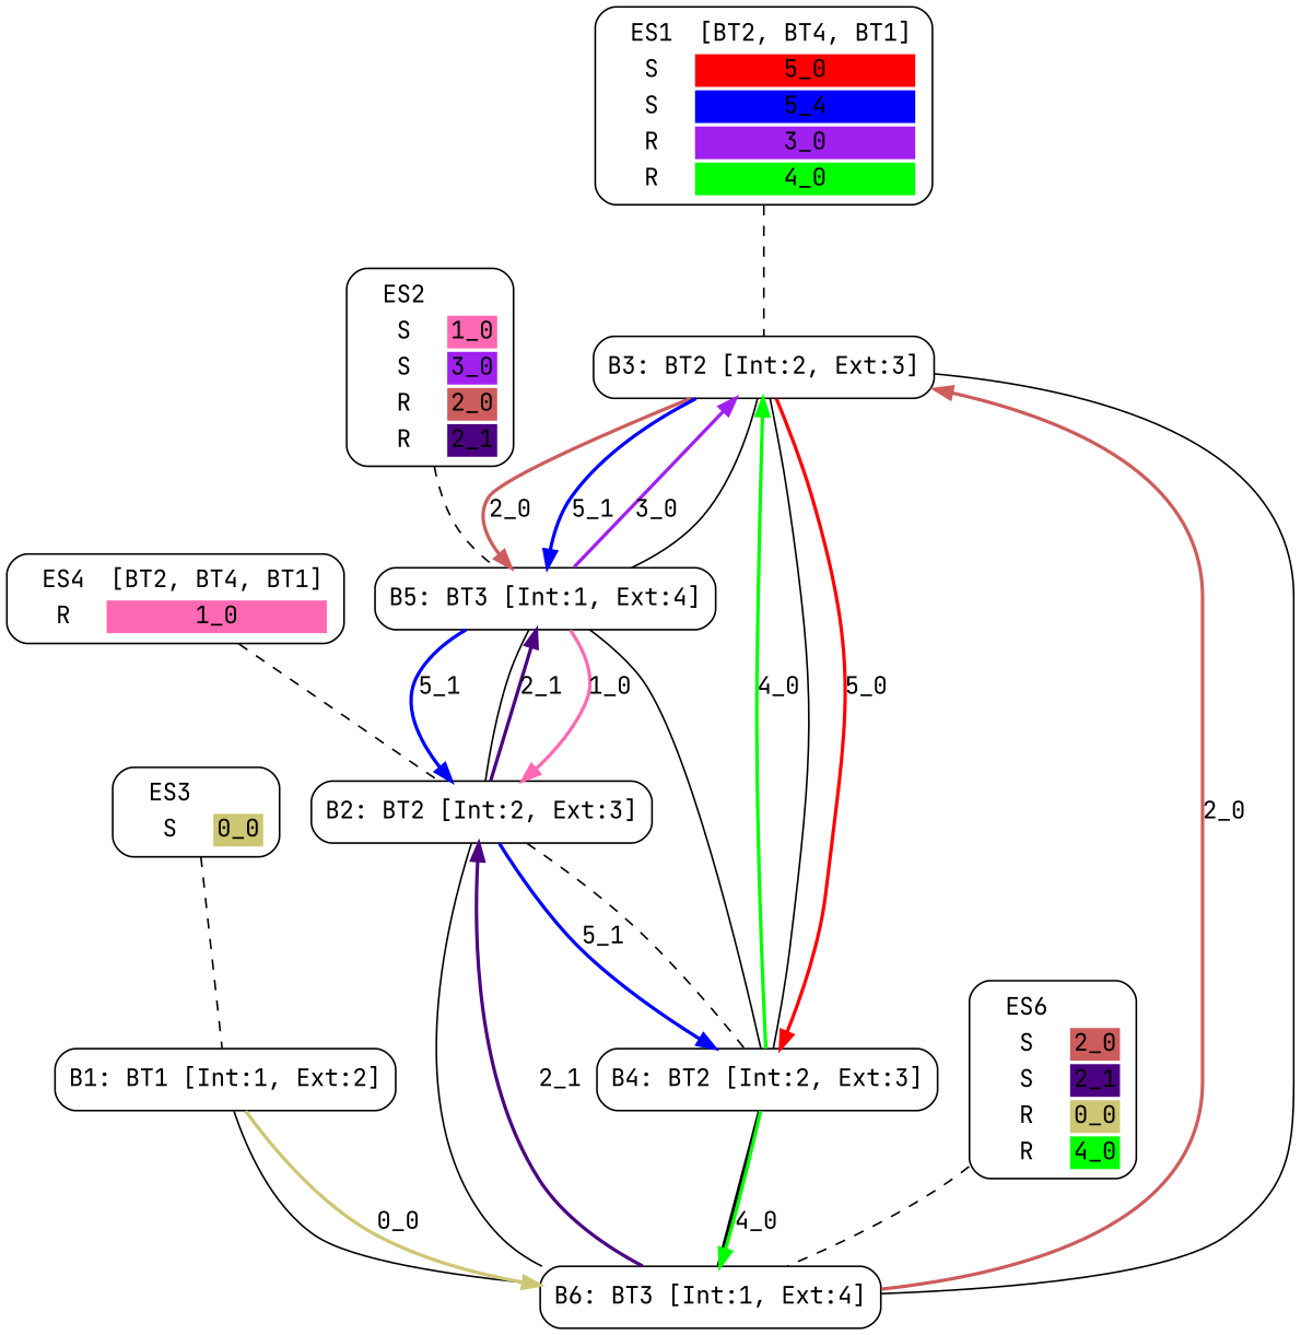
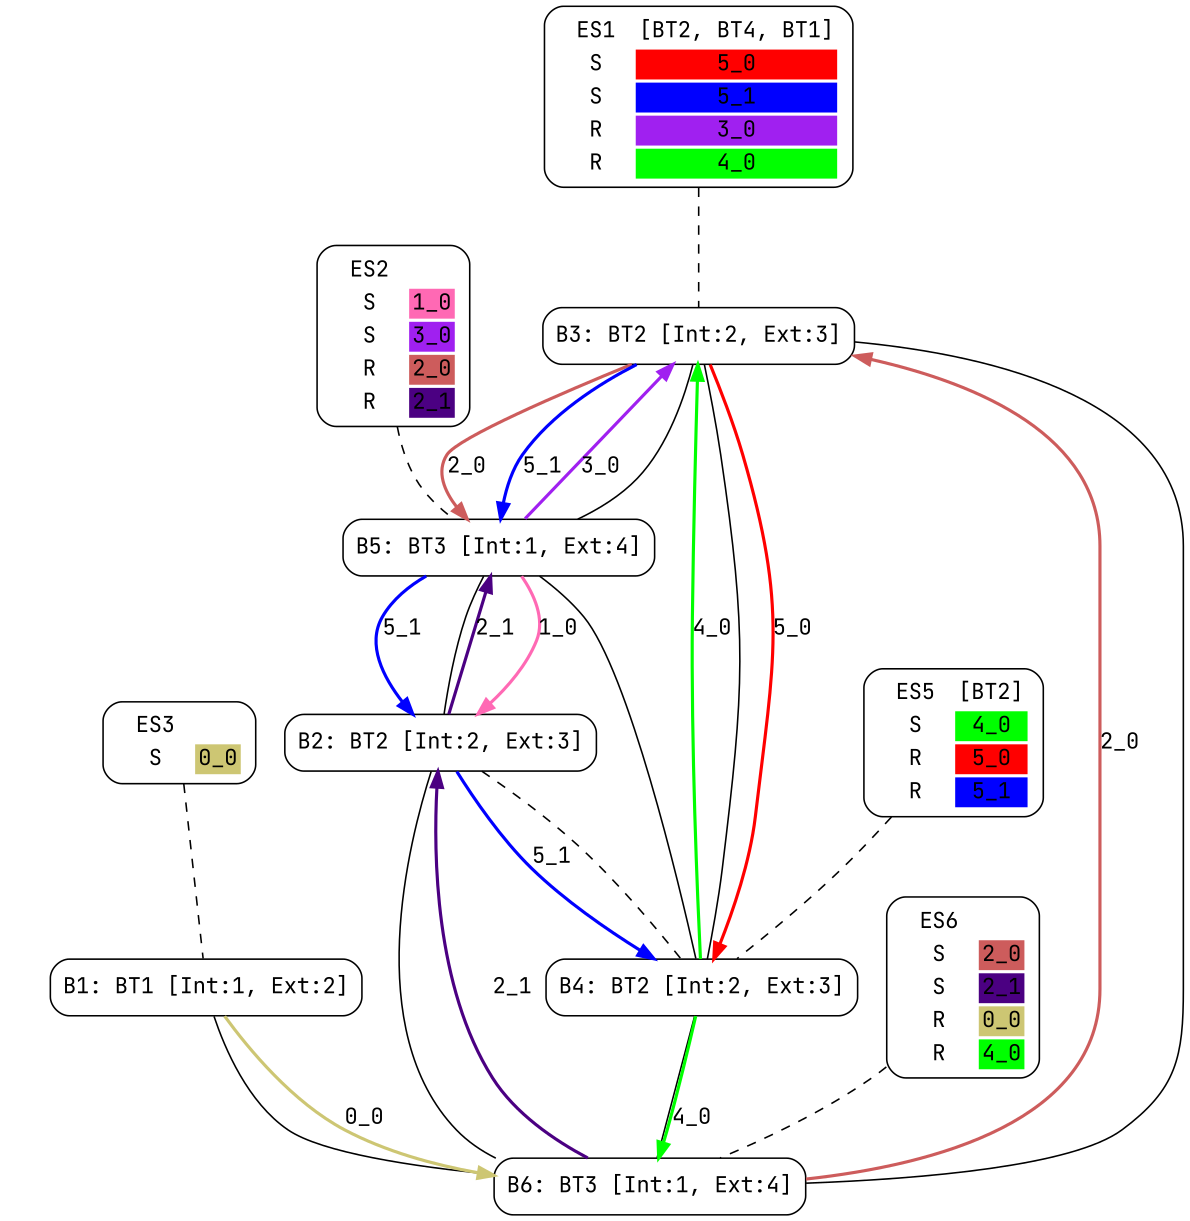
  digraph {
    fontname="JetBrains Mono"
    node [shape=box style=rounded fontname="JetBrains Mono"]
    edge [arrowhead=none style=bold fontname="JetBrains Mono"]
-   n1 [label=<<TABLE  BORDER="0"><TR> <TD ALIGN="CENTER" BORDER="0"> ES1 </TD> <TD>[BT2, BT4, BT1]</TD> </TR><TR><TD>S</TD><TD BGCOLOR="red">5_0</TD></TR> <TR><TD>S</TD><TD BGCOLOR="blue">5_4</TD></TR> <TR><TD>R</TD><TD BGCOLOR="purple">3_0</TD></TR> <TR><TD>R</TD><TD BGCOLOR="green">4_0</TD></TR> </TABLE>>]
+   n1 [label=<<TABLE  BORDER="0"><TR> <TD ALIGN="CENTER" BORDER="0"> ES1 </TD> <TD>[BT2, BT4, BT1]</TD> </TR><TR><TD>S</TD><TD BGCOLOR="red">5_0</TD></TR> <TR><TD>S</TD><TD BGCOLOR="blue">5_1</TD></TR> <TR><TD>R</TD><TD BGCOLOR="purple">3_0</TD></TR> <TR><TD>R</TD><TD BGCOLOR="green">4_0</TD></TR> </TABLE>>]
    n2 [label="B3: BT2 [Int:2, Ext:3]"]
    n3 [label=<<TABLE  BORDER="0"><TR> <TD ALIGN="CENTER" BORDER="0"> ES2 </TD>  </TR><TR><TD>S</TD><TD BGCOLOR="hotpink">1_0</TD></TR> <TR><TD>S</TD><TD BGCOLOR="purple">3_0</TD></TR> <TR><TD>R</TD><TD BGCOLOR="indianred">2_0</TD></TR> <TR><TD>R</TD><TD BGCOLOR="indigo">2_1</TD></TR> </TABLE>>]
    n4 [label="B5: BT3 [Int:1, Ext:4]"]
    n5 [label=<<TABLE  BORDER="0"><TR> <TD ALIGN="CENTER" BORDER="0"> ES3 </TD>  </TR><TR><TD>S</TD><TD BGCOLOR="khaki3">0_0</TD></TR> </TABLE>>]
    n6 [label="B1: BT1 [Int:1, Ext:2]"]
-   n7 [label=<<TABLE  BORDER="0"><TR> <TD ALIGN="CENTER" BORDER="0"> ES4 </TD> <TD>[BT2, BT4, BT1]</TD> </TR><TR><TD>R</TD><TD BGCOLOR="hotpink">1_0</TD></TR> </TABLE>>]
    n8 [label="B2: BT2 [Int:2, Ext:3]"]
+   n9 [label=<<TABLE  BORDER="0"><TR> <TD ALIGN="CENTER" BORDER="0"> ES5 </TD> <TD>[BT2]</TD> </TR><TR><TD>S</TD><TD BGCOLOR="green">4_0</TD></TR> <TR><TD>R</TD><TD BGCOLOR="red">5_0</TD></TR> <TR><TD>R</TD><TD BGCOLOR="blue">5_1</TD></TR> </TABLE>>]
    n10 [label="B4: BT2 [Int:2, Ext:3]"]
    n11 [label=<<TABLE  BORDER="0"><TR> <TD ALIGN="CENTER" BORDER="0"> ES6 </TD>  </TR><TR><TD>S</TD><TD BGCOLOR="indianred">2_0</TD></TR> <TR><TD>S</TD><TD BGCOLOR="indigo">2_1</TD></TR> <TR><TD>R</TD><TD BGCOLOR="khaki3">0_0</TD></TR> <TR><TD>R</TD><TD BGCOLOR="green">4_0</TD></TR> </TABLE>>]
    n12 [label="B6: BT3 [Int:1, Ext:4]"]
    n1 -> n2 [style=dashed]
    n2 -> n4 [style=""]
    n2 -> n4 [color=indianred label="2_0" arrowhead=""]
    n2 -> n4 [color=blue label="5_1" arrowhead=""]
    n2 -> n10 [style=""]
    n2 -> n10 [color=red label="5_0" arrowhead=""]
    n2 -> n12 [style=""]
    n3 -> n4 [style=dashed]
    n4 -> n2 [color=purple label="3_0" arrowhead=""]
    n4 -> n8 [color=hotpink label="1_0" arrowhead=""]
    n4 -> n8 [color=blue label="5_1" arrowhead=""]
    n5 -> n6 [style=dashed]
    n6 -> n12 [style=""]
    n6 -> n12 [color=khaki3 label="0_0" arrowhead=""]
-   n7 -> n8 [style=dashed]
    n8 -> n4 [style=""]
    n8 -> n4 [color=indigo label="2_1" arrowhead=""]
    n8 -> n10 [style=dashed]
    n8 -> n10 [color=blue label="5_1" arrowhead=""]
    n8 -> n12 [style=""]
+   n9 -> n10 [style=dashed]
    n10 -> n2 [color=green label="4_0" arrowhead=""]
    n10 -> n4 [style=""]
-   n10 -> n12
+   n10 -> n12 [style=""]
    n10 -> n12 [color=green label="4_0" arrowhead=""]
    n11 -> n12 [style=dashed]
    n12 -> n2 [color=indianred label="2_0" arrowhead=""]
    n12 -> n8 [color=indigo label="2_1" arrowhead=""]
  }
